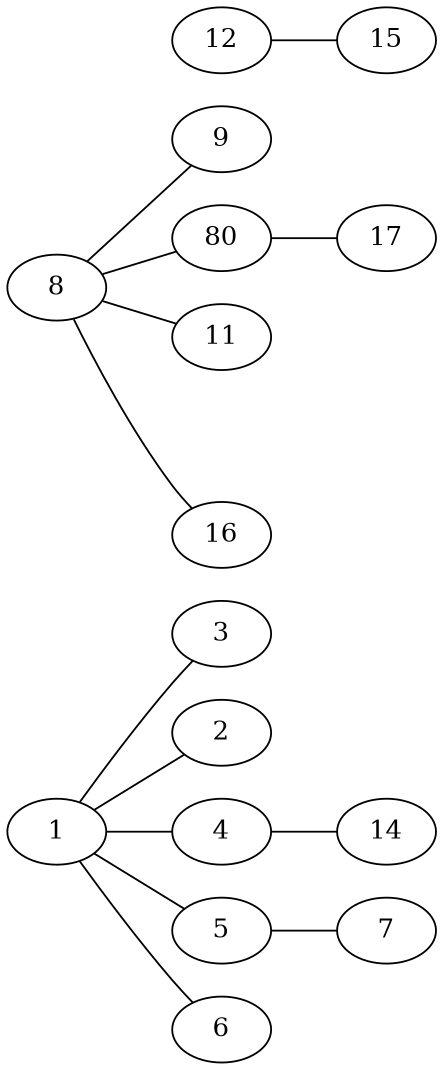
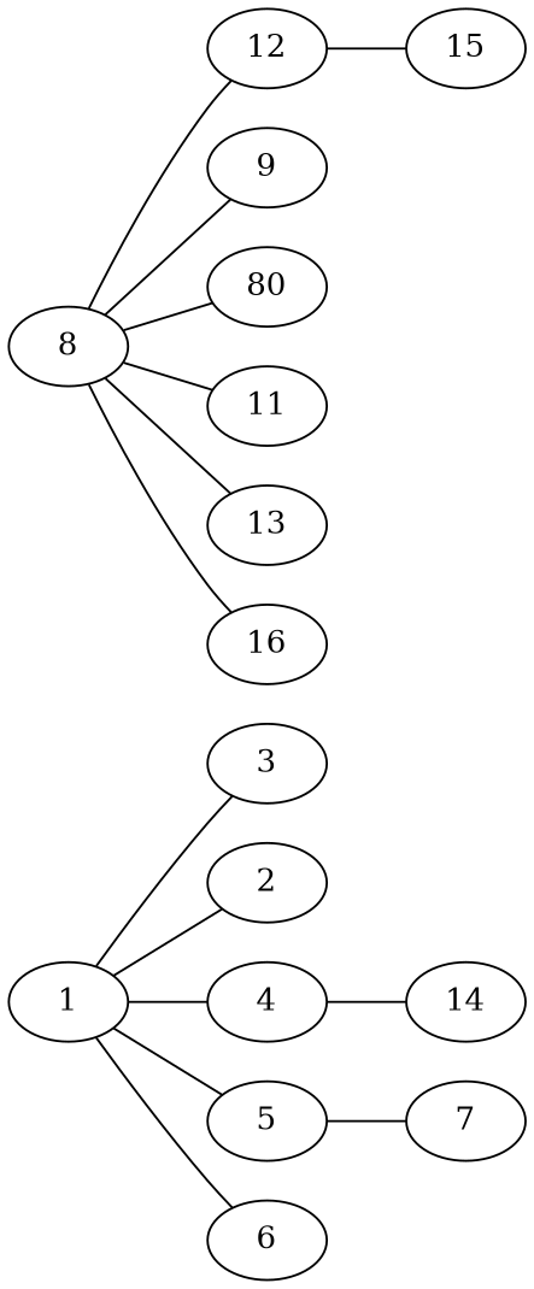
  strict graph {
    rankdir=LR
    1
    3
    2
    4
    5
    6
    14
    7
    8
    12
    9
    n12 [label=80]
    11
+   13
    16
    15
-   17
    1 -- 3
    1 -- 2
    1 -- 4
    1 -- 5
    1 -- 6
    4 -- 14
    5 -- 7
+   8 -- 12
    8 -- 9
    8 -- n12
    8 -- 11
+   8 -- 13
    8 -- 16
    12 -- 15
-   n12 -- 17
  }
